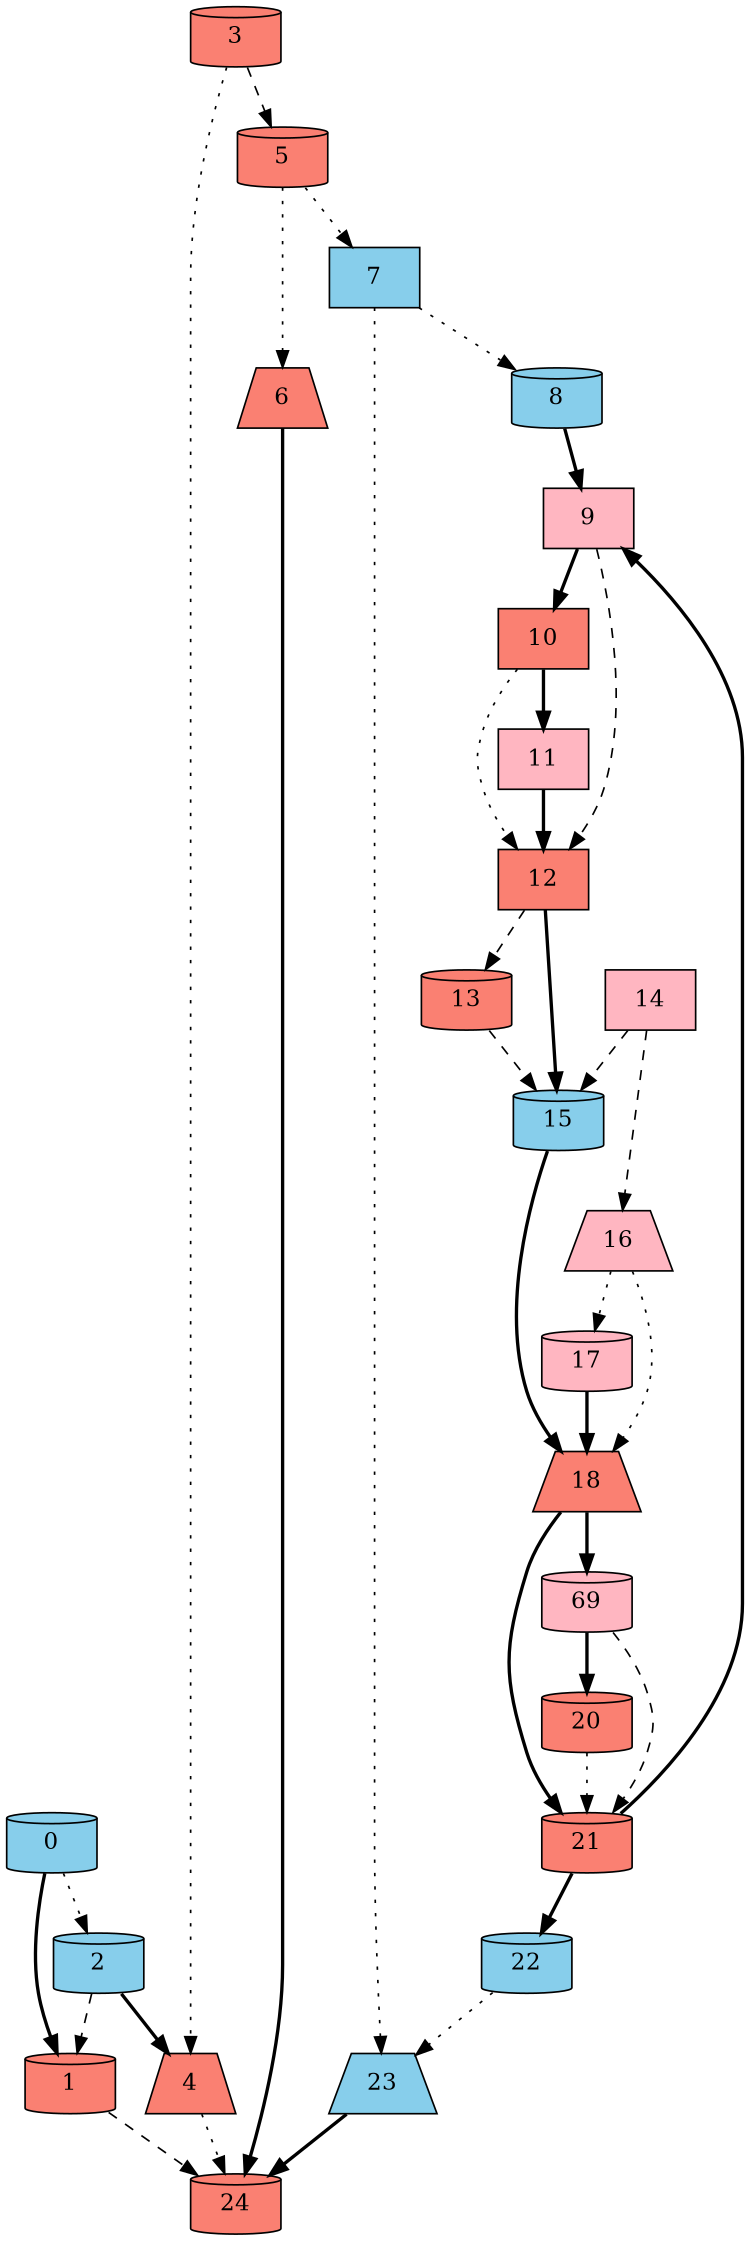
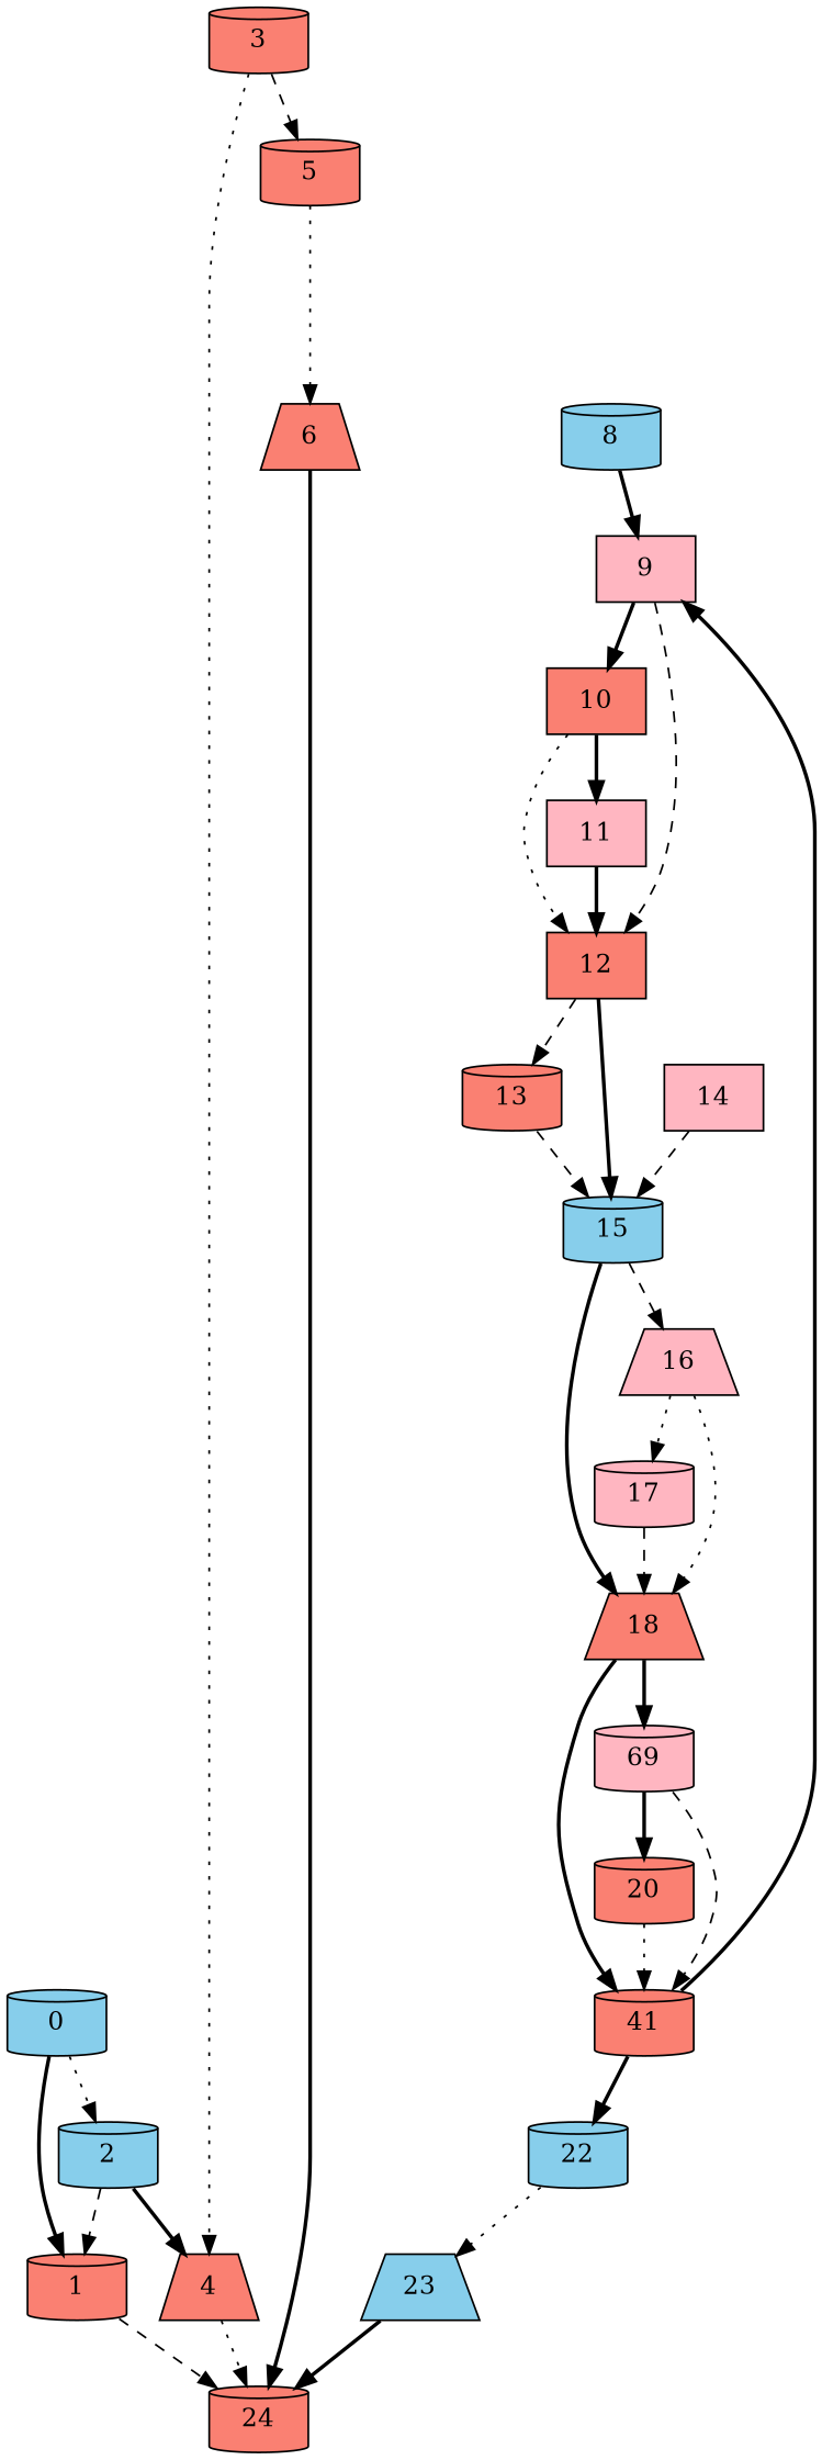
  digraph {
    node [fillcolor=salmon shape=cylinder style=filled]
    edge [style=bold]
    0 [fillcolor=skyblue]
    1
    2 [fillcolor=skyblue]
    24
    4 [shape=trapezium]
    3
    5
    6 [shape=trapezium]
-   7 [fillcolor=skyblue shape=box]
    8 [fillcolor=skyblue]
    23 [fillcolor=skyblue shape=trapezium]
    9 [fillcolor=lightpink shape=box]
    10 [shape=box]
    12 [shape=box]
    11 [fillcolor=lightpink shape=box]
    13
    15 [fillcolor=skyblue]
    16 [fillcolor=lightpink shape=trapezium]
    18 [shape=trapezium]
    14 [fillcolor=lightpink shape=box]
    17 [fillcolor=lightpink]
    n22 [fillcolor=lightpink label=69]
-   21
+   21 [label=41]
    20
    22 [fillcolor=skyblue]
    0 -> 1
    0 -> 2 [style=dotted]
    1 -> 24 [style=dashed]
    2 -> 1 [style=dashed]
    2 -> 4
    4 -> 24 [style=dotted]
    3 -> 4 [style=dotted]
    3 -> 5 [style=dashed]
    5 -> 6 [style=dotted]
-   5 -> 7 [style=dotted]
    6 -> 24
-   7 -> 8 [style=dotted]
-   7 -> 23 [style=dotted]
    8 -> 9
    23 -> 24
    9 -> 10
    9 -> 12 [style=dashed]
    10 -> 12 [style=dotted]
    10 -> 11
    12 -> 13 [style=dashed]
    12 -> 15
    11 -> 12
    13 -> 15 [style=dashed]
-   14 -> 16 [style=dashed]
+   15 -> 16 [style=dashed]
    15 -> 18
    16 -> 18 [style=dotted]
    16 -> 17 [style=dotted]
    18 -> n22
    18 -> 21
    14 -> 15 [style=dashed]
-   17 -> 18
+   17 -> 18 [style=dashed]
    n22 -> 21 [style=dashed]
    n22 -> 20
    21 -> 9
    21 -> 22
    20 -> 21 [style=dotted]
    22 -> 23 [style=dotted]
  }
